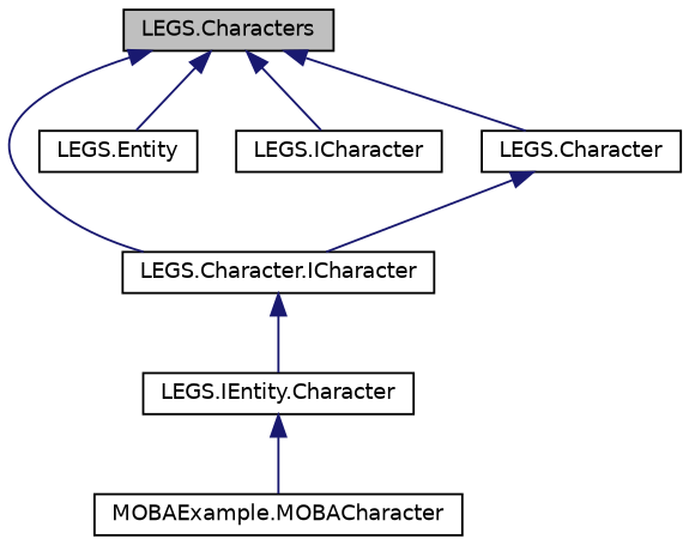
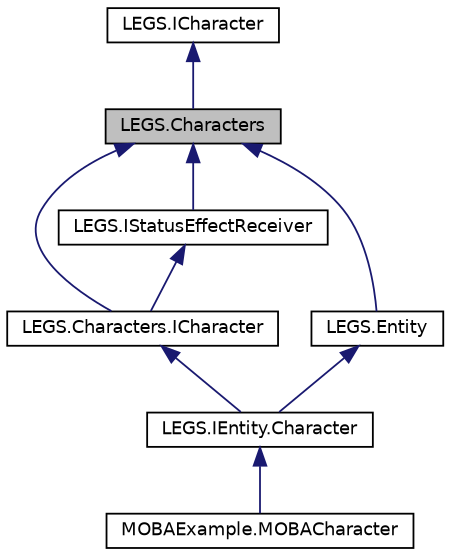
  digraph {
    node [color=black fillcolor=white fontname=Helvetica fontsize=10 shape=record style=filled]
    edge [color=midnightblue dir=back fontname=Helvetica fontsize=10 labelfontname=Helvetica labelfontsize=10 style=solid]
    n1 [fillcolor=grey75 fontcolor=black height=0.2 label="LEGS.Characters" width=0.4]
-   n2 [height=0.2 label="LEGS.Character.ICharacter" width=0.4]
+   n2 [height=0.2 label="LEGS.Characters.ICharacter" width=0.4]
    n3 [height=0.2 label="LEGS.Entity" width=0.4]
    n4 [height=0.2 label="LEGS.ICharacter" width=0.4]
-   n5 [height=0.2 label="LEGS.Character" width=0.4]
+   n5 [height=0.2 label="LEGS.IStatusEffectReceiver" width=0.4]
    n6 [height=0.2 label="LEGS.IEntity.Character" width=0.4]
    n7 [height=0.2 label="MOBAExample.MOBACharacter" width=0.4]
    n1 -> n2
    n1 -> n3
-   n1 -> n4
+   n4 -> n1
    n1 -> n5
    n2 -> n6
+   n3 -> n6
    n5 -> n2
    n6 -> n7
  }
